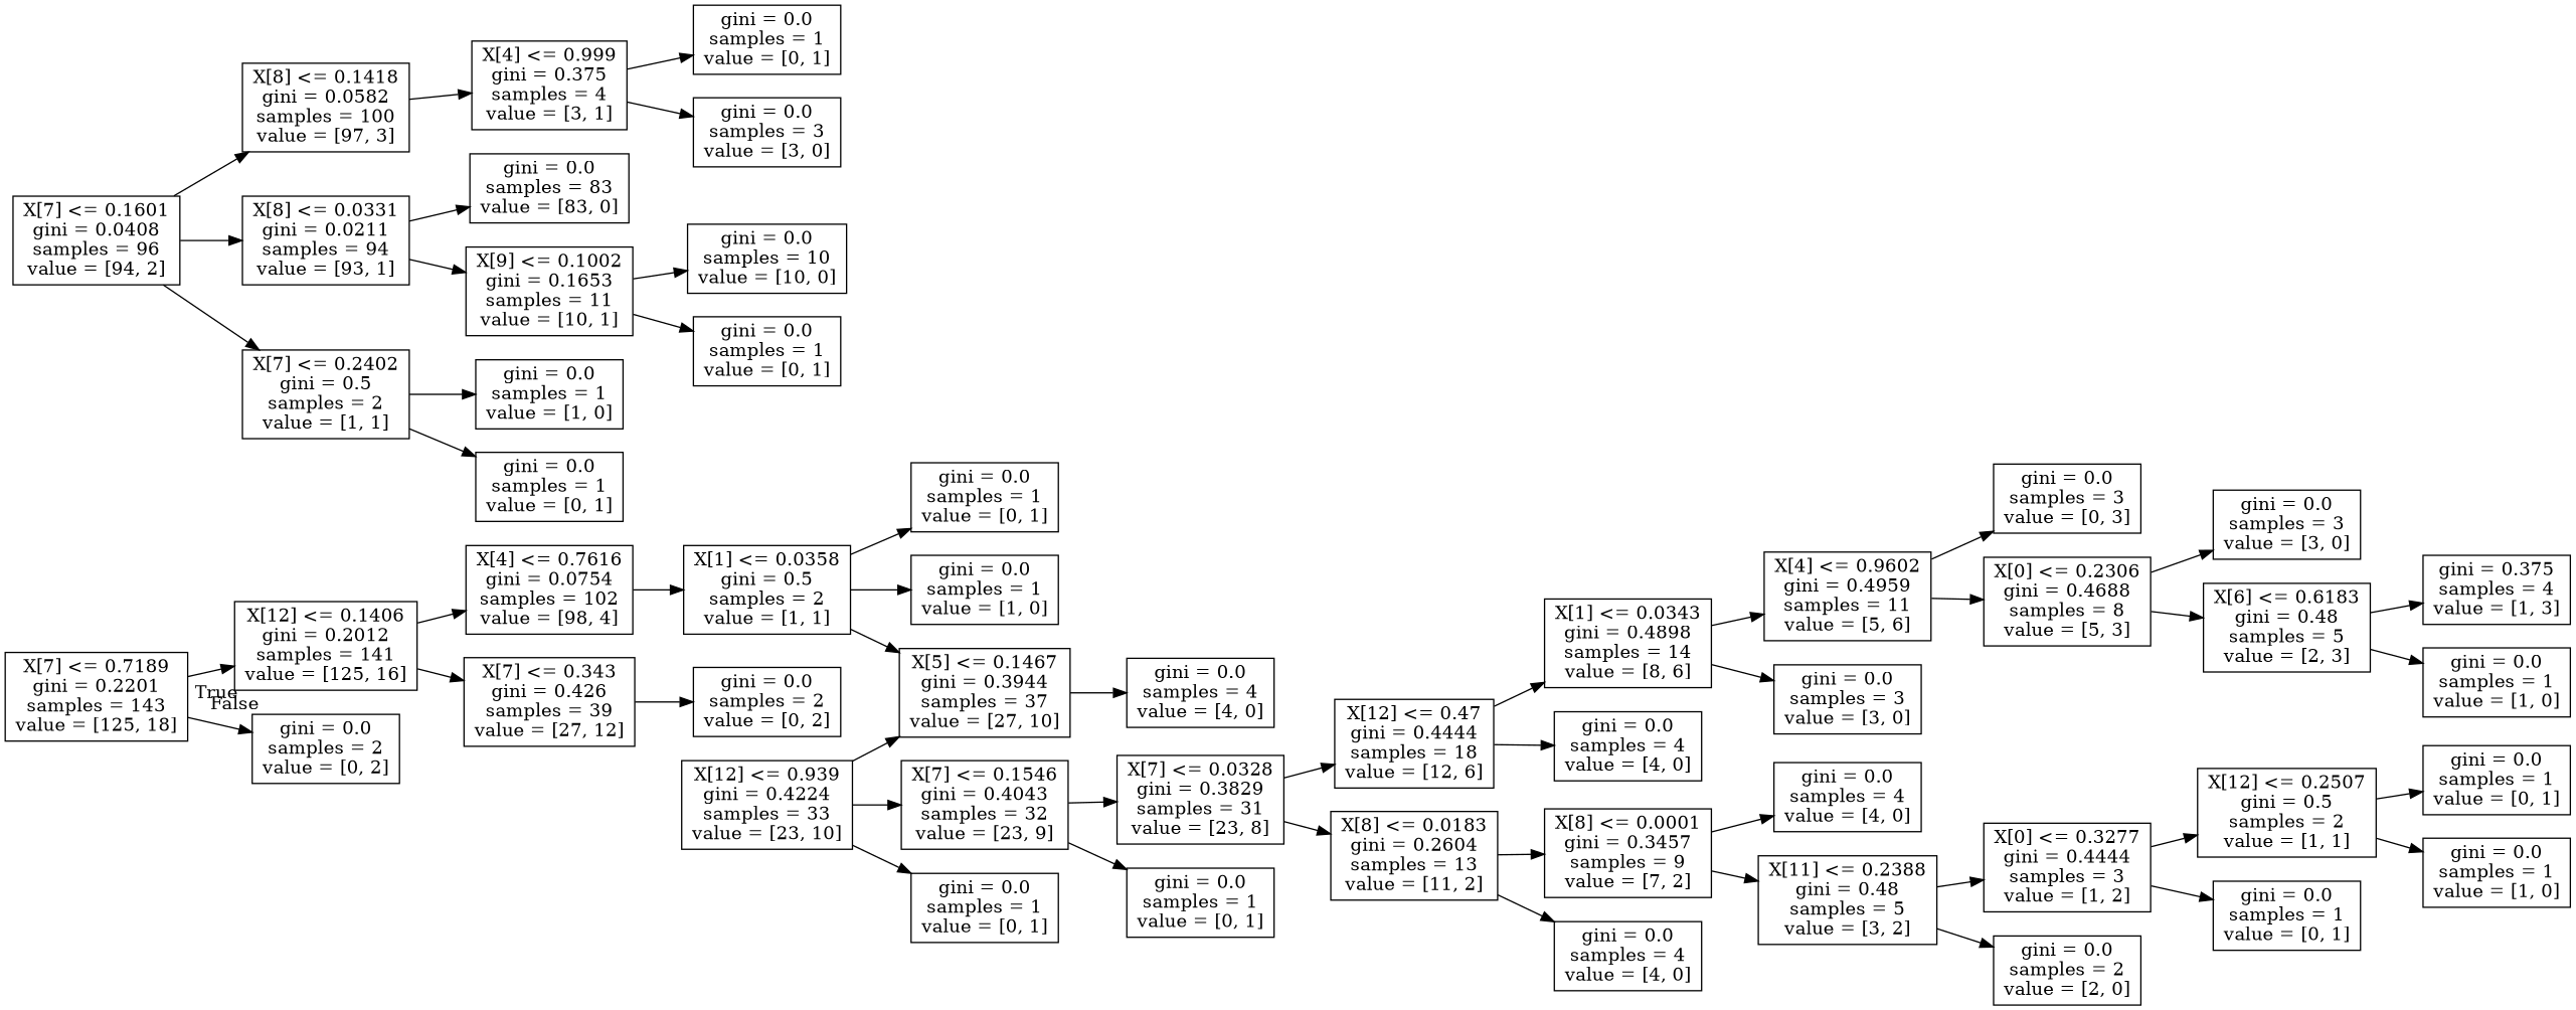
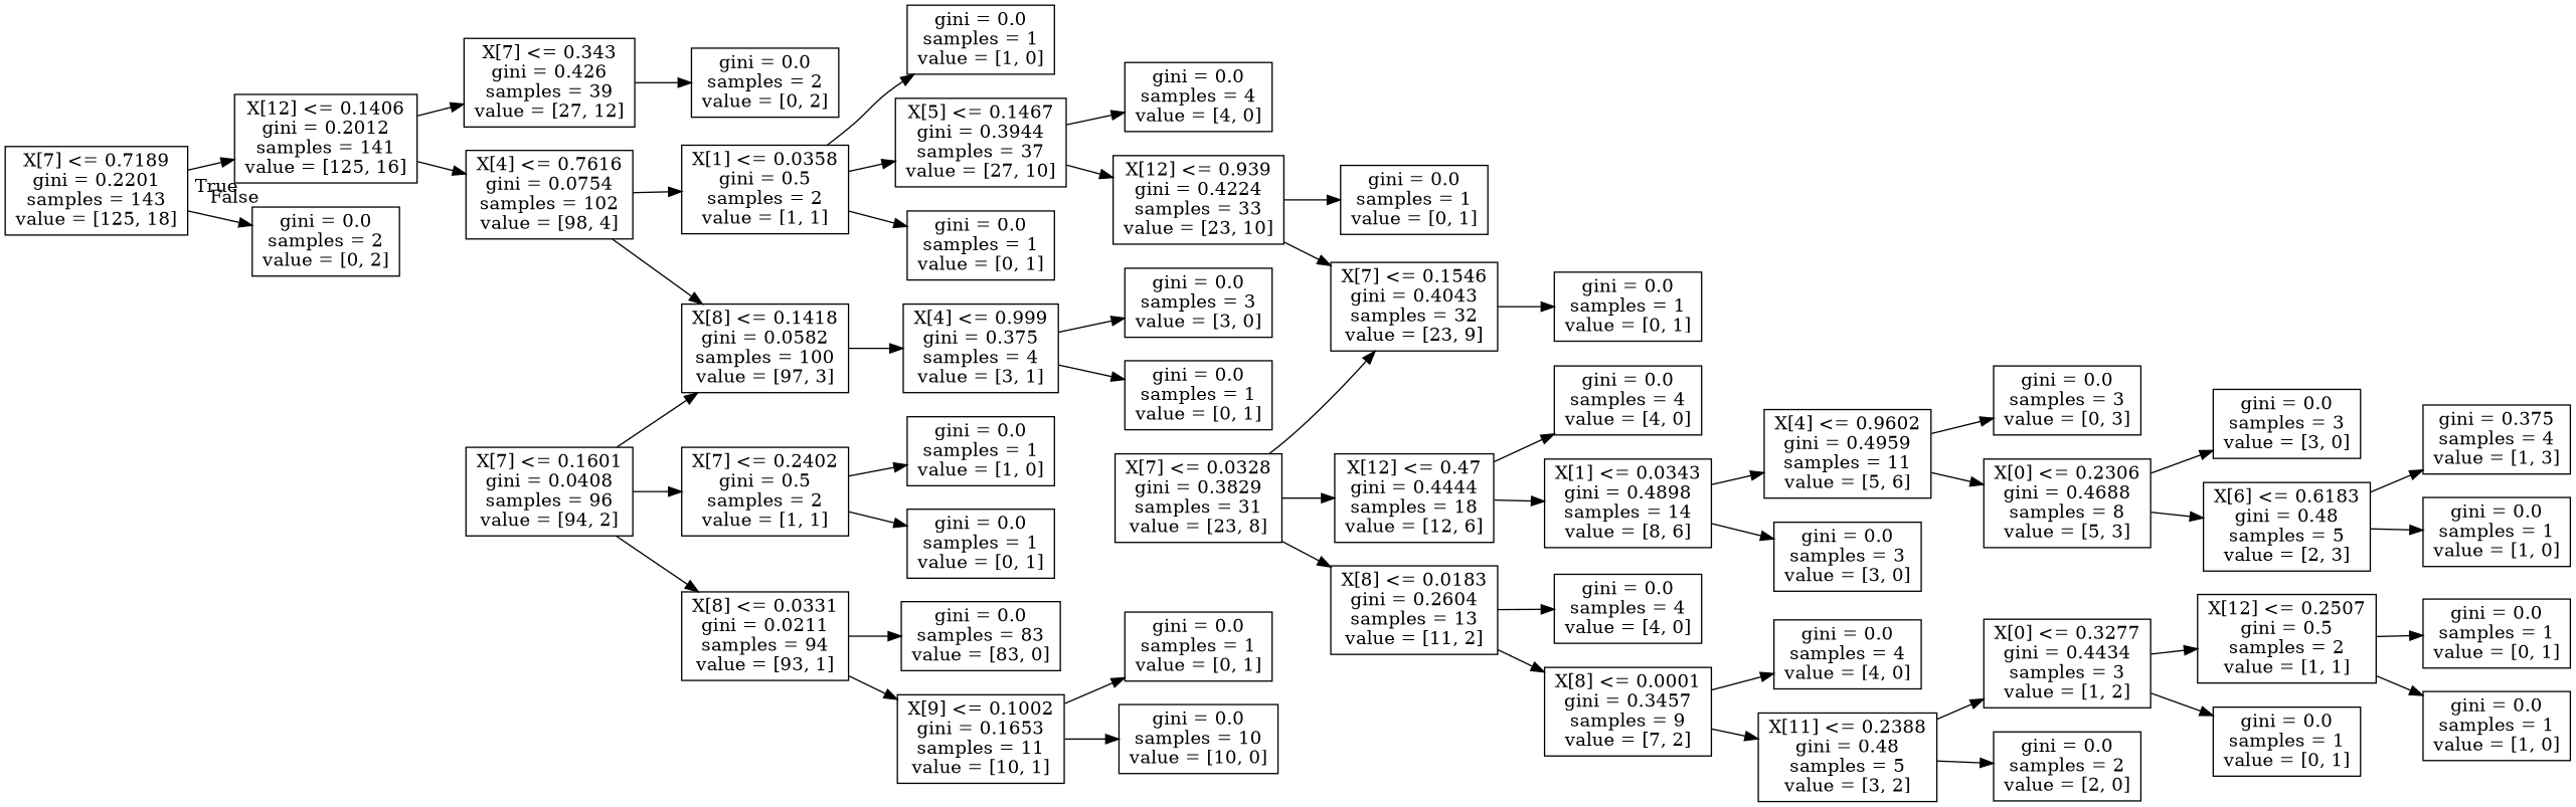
  digraph {
    rankdir=LR
    node [shape=box]
    n1 [label="X[7] <= 0.7189\ngini = 0.2201\nsamples = 143\nvalue = [125, 18]"]
    n2 [label="X[12] <= 0.1406\ngini = 0.2012\nsamples = 141\nvalue = [125, 16]"]
    n3 [label="gini = 0.0\nsamples = 2\nvalue = [0, 2]"]
    n4 [label="X[4] <= 0.7616\ngini = 0.0754\nsamples = 102\nvalue = [98, 4]"]
    n5 [label="X[7] <= 0.343\ngini = 0.426\nsamples = 39\nvalue = [27, 12]"]
    n6 [label="X[1] <= 0.0358\ngini = 0.5\nsamples = 2\nvalue = [1, 1]"]
    n7 [label="X[8] <= 0.1418\ngini = 0.0582\nsamples = 100\nvalue = [97, 3]"]
    n8 [label="gini = 0.0\nsamples = 2\nvalue = [0, 2]"]
    n9 [label="gini = 0.0\nsamples = 1\nvalue = [0, 1]"]
    n10 [label="gini = 0.0\nsamples = 1\nvalue = [1, 0]"]
    n11 [label="X[5] <= 0.1467\ngini = 0.3944\nsamples = 37\nvalue = [27, 10]"]
    n12 [label="X[4] <= 0.999\ngini = 0.375\nsamples = 4\nvalue = [3, 1]"]
    n13 [label="X[7] <= 0.1601\ngini = 0.0408\nsamples = 96\nvalue = [94, 2]"]
    n14 [label="X[8] <= 0.0331\ngini = 0.0211\nsamples = 94\nvalue = [93, 1]"]
    n15 [label="X[7] <= 0.2402\ngini = 0.5\nsamples = 2\nvalue = [1, 1]"]
    n16 [label="gini = 0.0\nsamples = 1\nvalue = [0, 1]"]
    n17 [label="gini = 0.0\nsamples = 3\nvalue = [3, 0]"]
    n18 [label="gini = 0.0\nsamples = 83\nvalue = [83, 0]"]
    n19 [label="X[9] <= 0.1002\ngini = 0.1653\nsamples = 11\nvalue = [10, 1]"]
    n20 [label="gini = 0.0\nsamples = 1\nvalue = [1, 0]"]
    n21 [label="gini = 0.0\nsamples = 1\nvalue = [0, 1]"]
    n22 [label="gini = 0.0\nsamples = 10\nvalue = [10, 0]"]
    n23 [label="gini = 0.0\nsamples = 1\nvalue = [0, 1]"]
    n24 [label="X[12] <= 0.939\ngini = 0.4224\nsamples = 33\nvalue = [23, 10]"]
    n25 [label="gini = 0.0\nsamples = 4\nvalue = [4, 0]"]
    n26 [label="X[7] <= 0.1546\ngini = 0.4043\nsamples = 32\nvalue = [23, 9]"]
    n27 [label="gini = 0.0\nsamples = 1\nvalue = [0, 1]"]
    n28 [label="X[7] <= 0.0328\ngini = 0.3829\nsamples = 31\nvalue = [23, 8]"]
    n29 [label="gini = 0.0\nsamples = 1\nvalue = [0, 1]"]
    n30 [label="X[12] <= 0.47\ngini = 0.4444\nsamples = 18\nvalue = [12, 6]"]
    n31 [label="X[8] <= 0.0183\ngini = 0.2604\nsamples = 13\nvalue = [11, 2]"]
    n32 [label="X[1] <= 0.0343\ngini = 0.4898\nsamples = 14\nvalue = [8, 6]"]
    n33 [label="gini = 0.0\nsamples = 4\nvalue = [4, 0]"]
    n34 [label="X[8] <= 0.0001\ngini = 0.3457\nsamples = 9\nvalue = [7, 2]"]
    n35 [label="gini = 0.0\nsamples = 4\nvalue = [4, 0]"]
    n36 [label="X[4] <= 0.9602\ngini = 0.4959\nsamples = 11\nvalue = [5, 6]"]
    n37 [label="gini = 0.0\nsamples = 3\nvalue = [3, 0]"]
    n38 [label="gini = 0.0\nsamples = 3\nvalue = [0, 3]"]
    n39 [label="X[0] <= 0.2306\ngini = 0.4688\nsamples = 8\nvalue = [5, 3]"]
    n40 [label="gini = 0.0\nsamples = 3\nvalue = [3, 0]"]
    n41 [label="X[6] <= 0.6183\ngini = 0.48\nsamples = 5\nvalue = [2, 3]"]
    n42 [label="gini = 0.375\nsamples = 4\nvalue = [1, 3]"]
    n43 [label="gini = 0.0\nsamples = 1\nvalue = [1, 0]"]
    n44 [label="gini = 0.0\nsamples = 4\nvalue = [4, 0]"]
    n45 [label="X[11] <= 0.2388\ngini = 0.48\nsamples = 5\nvalue = [3, 2]"]
-   n46 [label="X[0] <= 0.3277\ngini = 0.4444\nsamples = 3\nvalue = [1, 2]"]
+   n46 [label="X[0] <= 0.3277\ngini = 0.4434\nsamples = 3\nvalue = [1, 2]"]
    n47 [label="gini = 0.0\nsamples = 2\nvalue = [2, 0]"]
    n48 [label="X[12] <= 0.2507\ngini = 0.5\nsamples = 2\nvalue = [1, 1]"]
    n49 [label="gini = 0.0\nsamples = 1\nvalue = [0, 1]"]
    n50 [label="gini = 0.0\nsamples = 1\nvalue = [0, 1]"]
    n51 [label="gini = 0.0\nsamples = 1\nvalue = [1, 0]"]
    n1 -> n2 [headlabel=True labelangle=45 labeldistance=2.5]
    n1 -> n3 [headlabel=False labelangle=-45 labeldistance=2.5]
    n2 -> n4
    n2 -> n5
    n4 -> n6
+   n4 -> n7
    n5 -> n8
    n6 -> n9
    n6 -> n10
    n6 -> n11
    n7 -> n12
-   n24 -> n11
+   n11 -> n24
    n11 -> n25
    n12 -> n16
    n12 -> n17
    n13 -> n7
    n13 -> n14
    n13 -> n15
    n14 -> n18
    n14 -> n19
    n15 -> n20
    n15 -> n21
    n19 -> n22
    n19 -> n23
    n24 -> n26
    n24 -> n27
-   n26 -> n28
+   n28 -> n26
    n26 -> n29
    n28 -> n30
    n28 -> n31
    n30 -> n32
    n30 -> n33
    n31 -> n34
    n31 -> n35
    n32 -> n36
    n32 -> n37
    n34 -> n44
    n34 -> n45
    n36 -> n38
    n36 -> n39
    n39 -> n40
    n39 -> n41
    n41 -> n42
    n41 -> n43
    n45 -> n46
    n45 -> n47
    n46 -> n48
    n46 -> n49
    n48 -> n50
    n48 -> n51
  }
